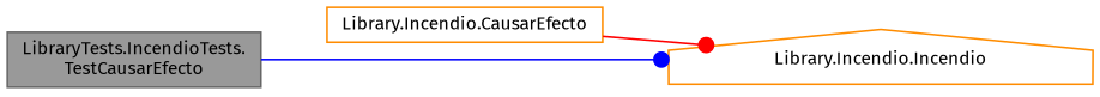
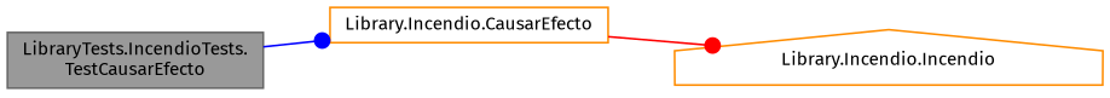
  digraph {
    fontname="Fira Sans"
    rankdir=LR
    node [color=darkorange fillcolor=white fontname="Fira Sans" fontsize=10 shape=box style=filled]
    edge [arrowhead=dot fontname="Fira Sans" fontsize=10 labelfontname=Helvetica labelfontsize=10 style=solid]
    n1 [color=gray40 fillcolor=grey60 fontcolor=black height=0.2 label="LibraryTests.IncendioTests.\lTestCausarEfecto" width=0.4]
    n2 [height=0.2 label="Library.Incendio.CausarEfecto" width=0.4]
    n3 [height=0.2 label="Library.Incendio.Incendio" shape=house width=0.4]
-   n1 -> n3 [color=blue]
+   n1 -> n2 [color=blue]
    n2 -> n3 [color=red]
  }
